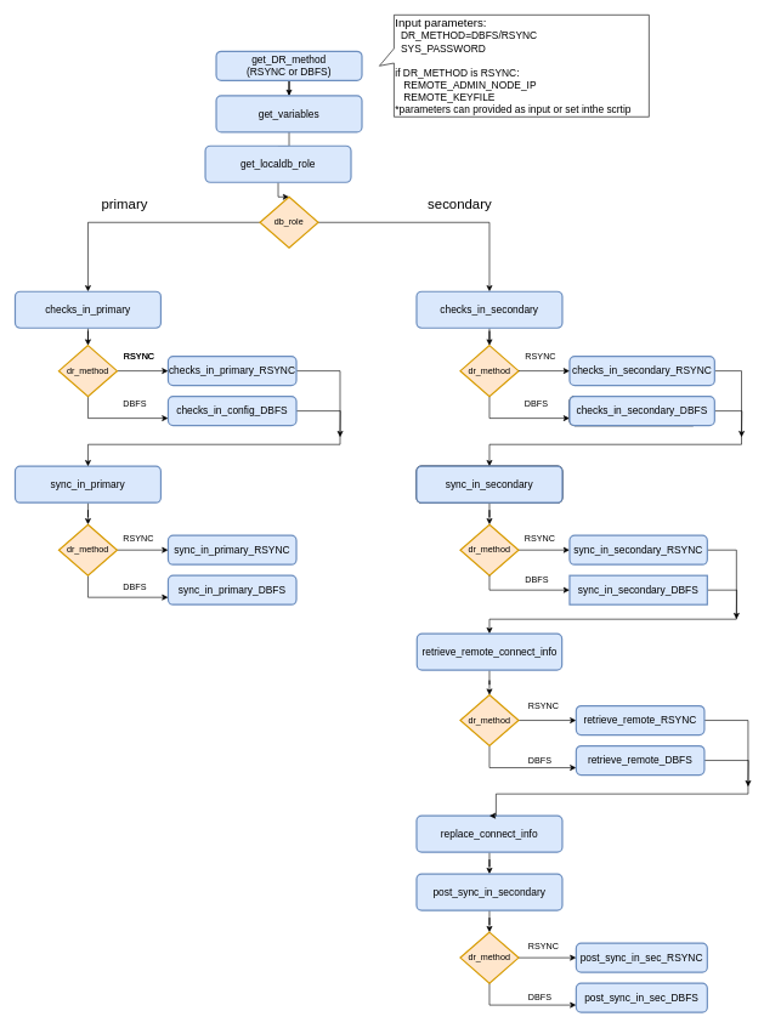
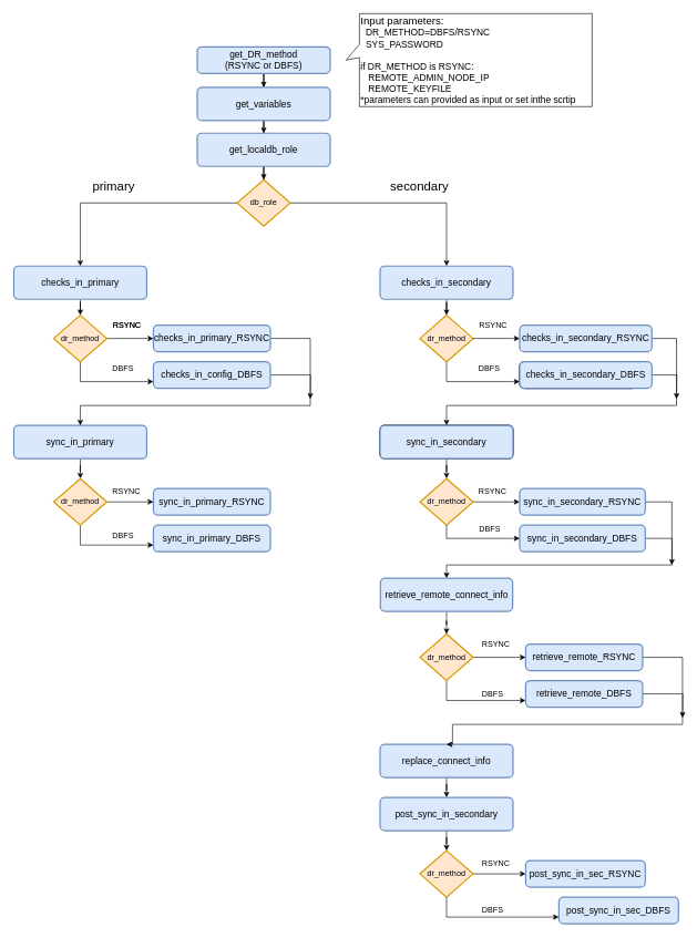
  <mxCell id="0" />
  <mxCell id="1" parent="0" />
  <mxCell id="2" value="" style="edgeStyle=orthogonalEdgeStyle;rounded=0;orthogonalLoop=1;jettySize=auto;html=1;entryX=0.5;entryY=0;entryDx=0;entryDy=0;" parent="1" source="3" target="5" edge="1"><mxGeometry relative="1" as="geometry" /></mxCell>
  <mxCell id="3" value="&lt;div style=&quot;font-size: 14px&quot;&gt;&lt;font style=&quot;font-size: 14px&quot;&gt;get_DR_method&lt;/font&gt;&lt;/div&gt;&lt;div style=&quot;font-size: 14px&quot;&gt;&lt;font style=&quot;font-size: 14px&quot;&gt;(RSYNC or DBFS)&lt;br&gt;&lt;/font&gt;&lt;/div&gt;" style="rounded=1;whiteSpace=wrap;html=1;absoluteArcSize=1;arcSize=14;strokeWidth=2;fillColor=#dae8fc;strokeColor=#6c8ebf;" parent="1" vertex="1"><mxGeometry x="296" y="70" width="200" height="40" as="geometry" /></mxCell>
  <mxCell id="4" style="edgeStyle=orthogonalEdgeStyle;rounded=0;orthogonalLoop=1;jettySize=auto;html=1;" parent="1" source="5" target="7" edge="1"><mxGeometry relative="1" as="geometry" /></mxCell>
  <mxCell id="5" value="&lt;div style=&quot;font-size: 14px&quot;&gt;&lt;font style=&quot;font-size: 14px&quot;&gt;get_variables&lt;/font&gt;&lt;/div&gt;" style="rounded=1;whiteSpace=wrap;html=1;absoluteArcSize=1;arcSize=14;strokeWidth=2;fillColor=#dae8fc;strokeColor=#6c8ebf;" parent="1" vertex="1"><mxGeometry x="296" y="131" width="200" height="50" as="geometry" /></mxCell>
  <mxCell id="6" style="edgeStyle=orthogonalEdgeStyle;rounded=0;orthogonalLoop=1;jettySize=auto;html=1;entryX=0.5;entryY=0;entryDx=0;entryDy=0;entryPerimeter=0;" parent="1" source="7" target="10" edge="1"><mxGeometry relative="1" as="geometry" /></mxCell>
- <mxCell id="7" value="&lt;font style=&quot;font-size: 14px&quot;&gt;get_localdb_role&lt;/font&gt;" style="rounded=1;whiteSpace=wrap;html=1;absoluteArcSize=1;arcSize=14;strokeWidth=2;fillColor=#dae8fc;strokeColor=#6c8ebf;" parent="1" vertex="1"><mxGeometry x="281" y="200" width="200" height="50" as="geometry" /></mxCell>
+ <mxCell id="7" value="&lt;font style=&quot;font-size: 14px&quot;&gt;get_localdb_role&lt;/font&gt;" style="rounded=1;whiteSpace=wrap;html=1;absoluteArcSize=1;arcSize=14;strokeWidth=2;fillColor=#dae8fc;strokeColor=#6c8ebf;" parent="1" vertex="1"><mxGeometry x="296" y="200" width="200" height="50" as="geometry" /></mxCell>
  <mxCell id="8" style="edgeStyle=orthogonalEdgeStyle;rounded=0;orthogonalLoop=1;jettySize=auto;html=1;entryX=0.5;entryY=0;entryDx=0;entryDy=0;" parent="1" source="10" target="12" edge="1"><mxGeometry relative="1" as="geometry" /></mxCell>
  <mxCell id="9" style="edgeStyle=orthogonalEdgeStyle;rounded=0;orthogonalLoop=1;jettySize=auto;html=1;entryX=0.5;entryY=0;entryDx=0;entryDy=0;" parent="1" source="10" target="28" edge="1"><mxGeometry relative="1" as="geometry"><mxPoint x="666" y="390" as="targetPoint" /></mxGeometry></mxCell>
  <mxCell id="10" value="db_role" style="strokeWidth=2;html=1;shape=mxgraph.flowchart.decision;whiteSpace=wrap;fillColor=#ffe6cc;strokeColor=#d79b00;" parent="1" vertex="1"><mxGeometry x="356" y="270" width="80" height="70" as="geometry" /></mxCell>
  <mxCell id="11" style="edgeStyle=orthogonalEdgeStyle;rounded=0;orthogonalLoop=1;jettySize=auto;html=1;" parent="1" source="12" target="17" edge="1"><mxGeometry relative="1" as="geometry" /></mxCell>
  <mxCell id="12" value="&lt;font style=&quot;font-size: 14px&quot;&gt;checks_in_primary&lt;/font&gt;" style="rounded=1;whiteSpace=wrap;html=1;absoluteArcSize=1;arcSize=14;strokeWidth=2;fillColor=#dae8fc;strokeColor=#6c8ebf;" parent="1" vertex="1"><mxGeometry x="20" y="400" width="200" height="50" as="geometry" /></mxCell>
  <mxCell id="13" style="edgeStyle=orthogonalEdgeStyle;rounded=0;orthogonalLoop=1;jettySize=auto;html=1;entryX=0.5;entryY=0;entryDx=0;entryDy=0;entryPerimeter=0;" parent="1" source="14" target="24" edge="1"><mxGeometry relative="1" as="geometry" /></mxCell>
  <mxCell id="14" value="&lt;font style=&quot;font-size: 14px&quot;&gt;sync_in_primary&lt;/font&gt;" style="rounded=1;whiteSpace=wrap;html=1;absoluteArcSize=1;arcSize=14;strokeWidth=2;fillColor=#dae8fc;strokeColor=#6c8ebf;" parent="1" vertex="1"><mxGeometry x="20" y="640" width="200" height="50" as="geometry" /></mxCell>
  <mxCell id="15" style="edgeStyle=orthogonalEdgeStyle;rounded=0;orthogonalLoop=1;jettySize=auto;html=1;" parent="1" source="17" target="19" edge="1"><mxGeometry relative="1" as="geometry" /></mxCell>
  <mxCell id="16" style="edgeStyle=orthogonalEdgeStyle;rounded=0;orthogonalLoop=1;jettySize=auto;html=1;entryX=0;entryY=0.75;entryDx=0;entryDy=0;exitX=0.5;exitY=1;exitDx=0;exitDy=0;exitPerimeter=0;" parent="1" source="17" target="21" edge="1"><mxGeometry relative="1" as="geometry" /></mxCell>
  <mxCell id="17" value="dr_method" style="strokeWidth=2;html=1;shape=mxgraph.flowchart.decision;whiteSpace=wrap;fillColor=#ffe6cc;strokeColor=#d79b00;" parent="1" vertex="1"><mxGeometry x="80" y="474" width="80" height="70" as="geometry" /></mxCell>
  <mxCell id="18" style="edgeStyle=orthogonalEdgeStyle;rounded=0;orthogonalLoop=1;jettySize=auto;html=1;entryX=0.5;entryY=0;entryDx=0;entryDy=0;" parent="1" source="19" target="14" edge="1"><mxGeometry relative="1" as="geometry"><Array as="points"><mxPoint x="466" y="509" /><mxPoint x="466" y="610" /><mxPoint x="120" y="610" /></Array></mxGeometry></mxCell>
  <mxCell id="19" value="&lt;font style=&quot;font-size: 14px&quot;&gt;checks_in_primary_RSYNC&lt;/font&gt;" style="rounded=1;whiteSpace=wrap;html=1;absoluteArcSize=1;arcSize=14;strokeWidth=2;fillColor=#dae8fc;strokeColor=#6c8ebf;" parent="1" vertex="1"><mxGeometry x="230" y="489" width="176" height="40" as="geometry" /></mxCell>
  <mxCell id="20" style="edgeStyle=orthogonalEdgeStyle;rounded=0;orthogonalLoop=1;jettySize=auto;html=1;" parent="1" source="21" edge="1"><mxGeometry relative="1" as="geometry"><mxPoint x="466" y="600" as="targetPoint" /></mxGeometry></mxCell>
  <mxCell id="21" value="&lt;font style=&quot;font-size: 14px&quot;&gt;checks_in_config_DBFS&lt;/font&gt;" style="rounded=1;whiteSpace=wrap;html=1;absoluteArcSize=1;arcSize=14;strokeWidth=2;fillColor=#dae8fc;strokeColor=#6c8ebf;" parent="1" vertex="1"><mxGeometry x="230" y="544" width="176" height="40" as="geometry" /></mxCell>
  <mxCell id="22" style="edgeStyle=orthogonalEdgeStyle;rounded=0;orthogonalLoop=1;jettySize=auto;html=1;" parent="1" source="24" target="25" edge="1"><mxGeometry relative="1" as="geometry" /></mxCell>
  <mxCell id="23" style="edgeStyle=orthogonalEdgeStyle;rounded=0;orthogonalLoop=1;jettySize=auto;html=1;entryX=0;entryY=0.75;entryDx=0;entryDy=0;exitX=0.5;exitY=1;exitDx=0;exitDy=0;exitPerimeter=0;" parent="1" source="24" target="26" edge="1"><mxGeometry relative="1" as="geometry" /></mxCell>
  <mxCell id="24" value="dr_method" style="strokeWidth=2;html=1;shape=mxgraph.flowchart.decision;whiteSpace=wrap;fillColor=#ffe6cc;strokeColor=#d79b00;" parent="1" vertex="1"><mxGeometry x="80" y="720" width="80" height="70" as="geometry" /></mxCell>
  <mxCell id="25" value="&lt;font style=&quot;font-size: 14px&quot;&gt;sync_in_primary_RSYNC&lt;/font&gt;" style="rounded=1;whiteSpace=wrap;html=1;absoluteArcSize=1;arcSize=14;strokeWidth=2;fillColor=#dae8fc;strokeColor=#6c8ebf;" parent="1" vertex="1"><mxGeometry x="230" y="735" width="176" height="40" as="geometry" /></mxCell>
  <mxCell id="26" value="&lt;font style=&quot;font-size: 14px&quot;&gt;sync_in_primary_DBFS&lt;/font&gt;" style="rounded=1;whiteSpace=wrap;html=1;absoluteArcSize=1;arcSize=14;strokeWidth=2;fillColor=#dae8fc;strokeColor=#6c8ebf;" parent="1" vertex="1"><mxGeometry x="230" y="790" width="176" height="40" as="geometry" /></mxCell>
  <mxCell id="27" style="edgeStyle=orthogonalEdgeStyle;rounded=0;orthogonalLoop=1;jettySize=auto;html=1;" parent="1" source="28" target="32" edge="1"><mxGeometry relative="1" as="geometry" /></mxCell>
  <mxCell id="28" value="&lt;font style=&quot;font-size: 14px&quot;&gt;checks_in_secondary&lt;/font&gt;" style="rounded=1;whiteSpace=wrap;html=1;absoluteArcSize=1;arcSize=14;strokeWidth=2;fillColor=#dae8fc;strokeColor=#6c8ebf;" parent="1" vertex="1"><mxGeometry x="571" y="400" width="200" height="50" as="geometry" /></mxCell>
  <mxCell id="29" style="edgeStyle=orthogonalEdgeStyle;rounded=0;orthogonalLoop=1;jettySize=auto;html=1;entryX=0.5;entryY=0;entryDx=0;entryDy=0;entryPerimeter=0;" parent="1" source="30" target="38" edge="1"><mxGeometry relative="1" as="geometry" /></mxCell>
  <mxCell id="30" value="sync_in_primary" style="rounded=1;whiteSpace=wrap;html=1;absoluteArcSize=1;arcSize=14;strokeWidth=2;" parent="1" vertex="1"><mxGeometry x="571" y="640" width="200" height="50" as="geometry" /></mxCell>
  <mxCell id="31" style="edgeStyle=orthogonalEdgeStyle;rounded=0;orthogonalLoop=1;jettySize=auto;html=1;entryX=0;entryY=0.75;entryDx=0;entryDy=0;exitX=0.5;exitY=1;exitDx=0;exitDy=0;exitPerimeter=0;" parent="1" source="32" target="36" edge="1"><mxGeometry relative="1" as="geometry" /></mxCell>
  <mxCell id="32" value="dr_method" style="strokeWidth=2;html=1;shape=mxgraph.flowchart.decision;whiteSpace=wrap;fillColor=#ffe6cc;strokeColor=#d79b00;" parent="1" vertex="1"><mxGeometry x="631" y="474" width="80" height="70" as="geometry" /></mxCell>
  <mxCell id="33" style="edgeStyle=orthogonalEdgeStyle;rounded=0;orthogonalLoop=1;jettySize=auto;html=1;entryX=0.5;entryY=0;entryDx=0;entryDy=0;" parent="1" source="34" target="30" edge="1"><mxGeometry relative="1" as="geometry"><Array as="points"><mxPoint x="1017" y="509" /><mxPoint x="1017" y="610" /><mxPoint x="671" y="610" /></Array></mxGeometry></mxCell>
  <mxCell id="34" value="&lt;font style=&quot;font-size: 14px&quot;&gt;checks_in_secondary_RSYNC&lt;/font&gt;" style="rounded=1;whiteSpace=wrap;html=1;absoluteArcSize=1;arcSize=14;strokeWidth=2;fillColor=#dae8fc;strokeColor=#6c8ebf;" parent="1" vertex="1"><mxGeometry x="781" y="489" width="199" height="40" as="geometry" /></mxCell>
  <mxCell id="35" style="edgeStyle=orthogonalEdgeStyle;rounded=0;orthogonalLoop=1;jettySize=auto;html=1;" parent="1" source="36" edge="1"><mxGeometry relative="1" as="geometry"><mxPoint x="1017" y="600" as="targetPoint" /></mxGeometry></mxCell>
  <mxCell id="36" value="checks_in_secondary_DBFS" style="rounded=1;whiteSpace=wrap;html=1;absoluteArcSize=1;arcSize=14;strokeWidth=2;" parent="1" vertex="1"><mxGeometry x="781" y="544" width="176" height="40" as="geometry" /></mxCell>
  <mxCell id="37" style="edgeStyle=orthogonalEdgeStyle;rounded=0;orthogonalLoop=1;jettySize=auto;html=1;" parent="1" source="38" target="40" edge="1"><mxGeometry relative="1" as="geometry" /></mxCell>
  <mxCell id="38" value="dr_method" style="strokeWidth=2;html=1;shape=mxgraph.flowchart.decision;whiteSpace=wrap;fillColor=#ffe6cc;strokeColor=#d79b00;" parent="1" vertex="1"><mxGeometry x="631" y="720" width="80" height="70" as="geometry" /></mxCell>
  <mxCell id="39" style="edgeStyle=orthogonalEdgeStyle;rounded=0;orthogonalLoop=1;jettySize=auto;html=1;entryX=0.5;entryY=0;entryDx=0;entryDy=0;align=center;" parent="1" source="40" target="44" edge="1"><mxGeometry relative="1" as="geometry"><Array as="points"><mxPoint x="1010" y="755" /><mxPoint x="1010" y="850" /><mxPoint x="671" y="850" /></Array></mxGeometry></mxCell>
  <mxCell id="40" value="&lt;font style=&quot;font-size: 14px&quot;&gt;sync_in_secondary_RSYNC&lt;/font&gt;" style="rounded=1;whiteSpace=wrap;html=1;absoluteArcSize=1;arcSize=14;strokeWidth=2;fillColor=#dae8fc;strokeColor=#6c8ebf;" parent="1" vertex="1"><mxGeometry x="781" y="735" width="189" height="40" as="geometry" /></mxCell>
  <mxCell id="41" style="edgeStyle=orthogonalEdgeStyle;rounded=0;orthogonalLoop=1;jettySize=auto;html=1;" parent="1" source="42" edge="1"><mxGeometry relative="1" as="geometry"><mxPoint x="1010" y="850" as="targetPoint" /></mxGeometry></mxCell>
- <mxCell id="42" value="&lt;font style=&quot;font-size: 14px&quot;&gt;sync_in_secondary_DBFS&lt;/font&gt;" style="whiteSpace=wrap;html=1;absoluteArcSize=1;arcSize=14;strokeWidth=2;fillColor=#dae8fc;strokeColor=#6c8ebf;rounded=0;" parent="1" vertex="1"><mxGeometry x="781" y="790" width="189" height="40" as="geometry" /></mxCell>
+ <mxCell id="42" value="&lt;font style=&quot;font-size: 14px&quot;&gt;sync_in_secondary_DBFS&lt;/font&gt;" style="rounded=1;whiteSpace=wrap;html=1;absoluteArcSize=1;arcSize=14;strokeWidth=2;fillColor=#dae8fc;strokeColor=#6c8ebf;" parent="1" vertex="1"><mxGeometry x="781" y="790" width="189" height="40" as="geometry" /></mxCell>
  <mxCell id="43" style="edgeStyle=orthogonalEdgeStyle;rounded=0;orthogonalLoop=1;jettySize=auto;html=1;align=center;horizontal=1;" parent="1" source="44" target="49" edge="1"><mxGeometry relative="1" as="geometry" /></mxCell>
  <mxCell id="44" value="&lt;font style=&quot;font-size: 14px&quot;&gt;retrieve_remote_connect_info&lt;/font&gt;" style="rounded=1;whiteSpace=wrap;html=1;absoluteArcSize=1;arcSize=14;strokeWidth=2;fillColor=#dae8fc;strokeColor=#6c8ebf;align=center;horizontal=1;" parent="1" vertex="1"><mxGeometry x="571.5" y="870" width="199" height="50" as="geometry" /></mxCell>
  <mxCell id="45" style="edgeStyle=orthogonalEdgeStyle;rounded=0;orthogonalLoop=1;jettySize=auto;html=1;entryX=0.5;entryY=0;entryDx=0;entryDy=0;align=center;horizontal=1;" parent="1" source="46" target="55" edge="1"><mxGeometry relative="1" as="geometry"><mxPoint x="680" y="1200" as="targetPoint" /></mxGeometry></mxCell>
  <mxCell id="46" value="&lt;font style=&quot;font-size: 14px&quot;&gt;replace_connect_info&lt;/font&gt;" style="rounded=1;whiteSpace=wrap;html=1;absoluteArcSize=1;arcSize=14;strokeWidth=2;fillColor=#dae8fc;strokeColor=#6c8ebf;align=center;horizontal=1;" parent="1" vertex="1"><mxGeometry x="571" y="1120" width="200" height="50" as="geometry" /></mxCell>
  <mxCell id="47" style="edgeStyle=orthogonalEdgeStyle;rounded=0;orthogonalLoop=1;jettySize=auto;html=1;align=center;horizontal=1;" parent="1" source="49" target="51" edge="1"><mxGeometry relative="1" as="geometry" /></mxCell>
  <mxCell id="48" style="edgeStyle=orthogonalEdgeStyle;rounded=0;orthogonalLoop=1;jettySize=auto;html=1;entryX=0;entryY=0.75;entryDx=0;entryDy=0;exitX=0.5;exitY=1;exitDx=0;exitDy=0;exitPerimeter=0;align=center;horizontal=1;" parent="1" source="49" target="53" edge="1"><mxGeometry relative="1" as="geometry" /></mxCell>
  <mxCell id="49" value="dr_method" style="strokeWidth=2;html=1;shape=mxgraph.flowchart.decision;whiteSpace=wrap;fillColor=#ffe6cc;strokeColor=#d79b00;align=center;horizontal=1;" parent="1" vertex="1"><mxGeometry x="631" y="954" width="80" height="70" as="geometry" /></mxCell>
  <mxCell id="50" style="edgeStyle=orthogonalEdgeStyle;rounded=0;orthogonalLoop=1;jettySize=auto;html=1;entryX=0.5;entryY=0;entryDx=0;entryDy=0;" parent="1" source="51" target="46" edge="1"><mxGeometry relative="1" as="geometry"><Array as="points"><mxPoint x="1026" y="989" /><mxPoint x="1026" y="1090" /><mxPoint x="680" y="1090" /></Array></mxGeometry></mxCell>
  <mxCell id="51" value="&lt;font style=&quot;font-size: 14px&quot;&gt;retrieve_remote_RSYNC&lt;/font&gt;" style="rounded=1;whiteSpace=wrap;html=1;absoluteArcSize=1;arcSize=14;strokeWidth=2;fillColor=#dae8fc;strokeColor=#6c8ebf;" parent="1" vertex="1"><mxGeometry x="790" y="969" width="176" height="40" as="geometry" /></mxCell>
  <mxCell id="52" style="edgeStyle=orthogonalEdgeStyle;rounded=0;orthogonalLoop=1;jettySize=auto;html=1;" parent="1" source="53" edge="1"><mxGeometry relative="1" as="geometry"><mxPoint x="1026" y="1080" as="targetPoint" /></mxGeometry></mxCell>
  <mxCell id="53" value="&lt;font style=&quot;font-size: 14px&quot;&gt;retrieve_remote_DBFS&lt;/font&gt;" style="rounded=1;whiteSpace=wrap;html=1;absoluteArcSize=1;arcSize=14;strokeWidth=2;fillColor=#dae8fc;strokeColor=#6c8ebf;" parent="1" vertex="1"><mxGeometry x="790" y="1024" width="176" height="40" as="geometry" /></mxCell>
  <mxCell id="54" style="edgeStyle=orthogonalEdgeStyle;rounded=0;orthogonalLoop=1;jettySize=auto;html=1;entryX=0.5;entryY=0;entryDx=0;entryDy=0;entryPerimeter=0;align=center;horizontal=1;" parent="1" source="55" target="58" edge="1"><mxGeometry relative="1" as="geometry" /></mxCell>
  <mxCell id="55" value="&lt;font style=&quot;font-size: 14px&quot;&gt;post_sync_in_secondary&lt;/font&gt;" style="rounded=1;whiteSpace=wrap;html=1;absoluteArcSize=1;arcSize=14;strokeWidth=2;fillColor=#dae8fc;strokeColor=#6c8ebf;align=center;horizontal=1;" parent="1" vertex="1"><mxGeometry x="571" y="1200" width="200" height="50" as="geometry" /></mxCell>
  <mxCell id="56" style="edgeStyle=orthogonalEdgeStyle;rounded=0;orthogonalLoop=1;jettySize=auto;html=1;align=center;horizontal=1;" parent="1" source="58" target="59" edge="1"><mxGeometry relative="1" as="geometry" /></mxCell>
  <mxCell id="57" style="edgeStyle=orthogonalEdgeStyle;rounded=0;orthogonalLoop=1;jettySize=auto;html=1;entryX=0;entryY=0.75;entryDx=0;entryDy=0;exitX=0.5;exitY=1;exitDx=0;exitDy=0;exitPerimeter=0;align=center;horizontal=1;" parent="1" source="58" target="60" edge="1"><mxGeometry relative="1" as="geometry" /></mxCell>
  <mxCell id="58" value="dr_method" style="strokeWidth=2;html=1;shape=mxgraph.flowchart.decision;whiteSpace=wrap;fillColor=#ffe6cc;strokeColor=#d79b00;align=center;horizontal=1;" parent="1" vertex="1"><mxGeometry x="631" y="1280" width="80" height="70" as="geometry" /></mxCell>
  <mxCell id="59" value="&lt;font style=&quot;font-size: 14px&quot;&gt;post_sync_in_sec_RSYNC&lt;/font&gt;" style="rounded=1;whiteSpace=wrap;html=1;absoluteArcSize=1;arcSize=14;strokeWidth=2;fillColor=#dae8fc;strokeColor=#6c8ebf;" parent="1" vertex="1"><mxGeometry x="790" y="1295" width="180" height="40" as="geometry" /></mxCell>
- <mxCell id="60" value="&lt;font style=&quot;font-size: 14px&quot;&gt;post_sync_in_sec_DBFS&lt;/font&gt;" style="rounded=1;whiteSpace=wrap;html=1;absoluteArcSize=1;arcSize=14;strokeWidth=2;fillColor=#dae8fc;strokeColor=#6c8ebf;" parent="1" vertex="1"><mxGeometry x="790" y="1350" width="180" height="40" as="geometry" /></mxCell>
+ <mxCell id="60" value="&lt;font style=&quot;font-size: 14px&quot;&gt;post_sync_in_sec_DBFS&lt;/font&gt;" style="rounded=1;whiteSpace=wrap;html=1;absoluteArcSize=1;arcSize=14;strokeWidth=2;fillColor=#dae8fc;strokeColor=#6c8ebf;" parent="1" vertex="1"><mxGeometry x="840" y="1350" width="180" height="40" as="geometry" /></mxCell>
  <mxCell id="61" value="&lt;font style=&quot;font-size: 19px&quot;&gt;primary&lt;/font&gt;" style="text;html=1;resizable=0;autosize=1;align=center;verticalAlign=middle;points=[];fillColor=none;strokeColor=none;rounded=0;" parent="1" vertex="1"><mxGeometry x="130" y="270" width="80" height="20" as="geometry" /></mxCell>
  <mxCell id="62" value="&lt;font style=&quot;font-size: 19px&quot;&gt;secondary&lt;/font&gt;" style="text;html=1;resizable=0;autosize=1;align=center;verticalAlign=middle;points=[];fillColor=none;strokeColor=none;rounded=0;" parent="1" vertex="1"><mxGeometry x="580" y="270" width="100" height="20" as="geometry" /></mxCell>
  <mxCell id="63" value="RSYNC" style="text;html=1;resizable=0;autosize=1;align=center;verticalAlign=middle;points=[];fillColor=none;strokeColor=none;rounded=0;" parent="1" vertex="1"><mxGeometry x="160" y="480" width="60" height="20" as="geometry" /></mxCell>
  <mxCell id="64" value="RSYNC" style="text;html=1;resizable=0;autosize=1;align=center;verticalAlign=middle;points=[];fillColor=none;strokeColor=none;rounded=0;" parent="1" vertex="1"><mxGeometry x="159" y="730" width="60" height="20" as="geometry" /></mxCell>
  <mxCell id="65" value="RSYNC" style="text;html=1;resizable=0;autosize=1;align=center;verticalAlign=middle;points=[];fillColor=none;strokeColor=none;rounded=0;" parent="1" vertex="1"><mxGeometry x="711" y="480" width="60" height="20" as="geometry" /></mxCell>
  <mxCell id="66" style="edgeStyle=orthogonalEdgeStyle;rounded=0;orthogonalLoop=1;jettySize=auto;html=1;entryX=0;entryY=0.5;entryDx=0;entryDy=0;" parent="1" source="32" target="34" edge="1"><mxGeometry relative="1" as="geometry"><mxPoint x="711" y="509" as="sourcePoint" /><mxPoint x="781" y="509" as="targetPoint" /></mxGeometry></mxCell>
  <mxCell id="67" value="RSYNC" style="text;html=1;resizable=0;autosize=1;align=center;verticalAlign=middle;points=[];fillColor=none;strokeColor=none;rounded=0;" parent="1" vertex="1"><mxGeometry x="710" y="730" width="60" height="20" as="geometry" /></mxCell>
  <mxCell id="68" value="RSYNC" style="text;html=1;resizable=0;autosize=1;align=center;verticalAlign=middle;points=[];fillColor=none;strokeColor=none;rounded=0;horizontal=1;" parent="1" vertex="1"><mxGeometry x="715" y="960" width="60" height="20" as="geometry" /></mxCell>
  <mxCell id="69" value="RSYNC" style="text;html=1;resizable=0;autosize=1;align=center;verticalAlign=middle;points=[];fillColor=none;strokeColor=none;rounded=0;horizontal=1;" parent="1" vertex="1"><mxGeometry x="715" y="1290" width="60" height="20" as="geometry" /></mxCell>
  <mxCell id="70" value="RSYNC" style="text;html=1;resizable=0;autosize=1;align=center;verticalAlign=middle;points=[];fillColor=none;strokeColor=none;rounded=0;" parent="1" vertex="1"><mxGeometry x="160" y="480" width="60" height="20" as="geometry" /></mxCell>
  <mxCell id="71" value="DBFS" style="text;html=1;resizable=0;autosize=1;align=center;verticalAlign=middle;points=[];fillColor=none;strokeColor=none;rounded=0;" parent="1" vertex="1"><mxGeometry x="159" y="544" width="50" height="20" as="geometry" /></mxCell>
  <mxCell id="72" value="DBFS" style="text;html=1;resizable=0;autosize=1;align=center;verticalAlign=middle;points=[];fillColor=none;strokeColor=none;rounded=0;" parent="1" vertex="1"><mxGeometry x="159" y="796" width="50" height="20" as="geometry" /></mxCell>
  <mxCell id="73" value="DBFS" style="text;html=1;resizable=0;autosize=1;align=center;verticalAlign=middle;points=[];fillColor=none;strokeColor=none;rounded=0;" parent="1" vertex="1"><mxGeometry x="710" y="544" width="50" height="20" as="geometry" /></mxCell>
  <mxCell id="74" value="DBFS" style="text;html=1;resizable=0;autosize=1;align=center;verticalAlign=middle;points=[];fillColor=none;strokeColor=none;rounded=0;" parent="1" vertex="1"><mxGeometry x="711" y="786" width="50" height="20" as="geometry" /></mxCell>
  <mxCell id="75" style="edgeStyle=orthogonalEdgeStyle;rounded=0;orthogonalLoop=1;jettySize=auto;html=1;entryX=0;entryY=0.5;entryDx=0;entryDy=0;exitX=0.5;exitY=1;exitDx=0;exitDy=0;exitPerimeter=0;" parent="1" source="38" target="42" edge="1"><mxGeometry relative="1" as="geometry"><mxPoint x="671" y="790" as="sourcePoint" /><mxPoint x="781" y="820" as="targetPoint" /></mxGeometry></mxCell>
  <mxCell id="76" value="DBFS" style="text;html=1;resizable=0;autosize=1;align=center;verticalAlign=middle;points=[];fillColor=none;strokeColor=none;rounded=0;horizontal=1;" parent="1" vertex="1"><mxGeometry x="715" y="1034" width="50" height="20" as="geometry" /></mxCell>
  <mxCell id="77" value="DBFS" style="text;html=1;resizable=0;autosize=1;align=center;verticalAlign=middle;points=[];fillColor=none;strokeColor=none;rounded=0;horizontal=1;" parent="1" vertex="1"><mxGeometry x="715" y="1360" width="50" height="20" as="geometry" /></mxCell>
  <mxCell id="78" value="&lt;font style=&quot;font-size: 14px&quot;&gt;checks_in_secondary_DBFS&lt;/font&gt;" style="rounded=1;whiteSpace=wrap;html=1;absoluteArcSize=1;arcSize=14;strokeWidth=2;fillColor=#dae8fc;strokeColor=#6c8ebf;" parent="1" vertex="1"><mxGeometry x="781" y="544" width="199" height="40" as="geometry" /></mxCell>
  <mxCell id="79" value="&lt;font style=&quot;font-size: 14px&quot;&gt;sync_in_secondary&lt;/font&gt;" style="rounded=1;whiteSpace=wrap;html=1;absoluteArcSize=1;arcSize=14;strokeWidth=2;fillColor=#dae8fc;strokeColor=#6c8ebf;" parent="1" vertex="1"><mxGeometry x="571" y="640" width="200" height="50" as="geometry" /></mxCell>
  <mxCell id="80" value="&lt;font style=&quot;font-size: 16px&quot;&gt;Input parameters:&lt;/font&gt;&lt;br&gt;&lt;font style=&quot;font-size: 14px&quot;&gt;&amp;nbsp; DR_METHOD=DBFS/RSYNC&lt;br&gt;&amp;nbsp; SYS_PASSWORD&lt;br&gt;&lt;br&gt;if DR_METHOD is RSYNC:&#09;&lt;br&gt;&amp;nbsp;&amp;nbsp; REMOTE_ADMIN_NODE_IP&#09;&lt;br&gt;&amp;nbsp;&amp;nbsp; REMOTE_KEYFILE&lt;br&gt;*parameters can provided as input or set inthe scrtip&lt;/font&gt;" style="shape=callout;whiteSpace=wrap;html=1;perimeter=calloutPerimeter;align=left;direction=south;size=20;position=0.33;position2=0.5;" parent="1" vertex="1"><mxGeometry x="520" y="20" width="370" height="140" as="geometry" /></mxCell>
